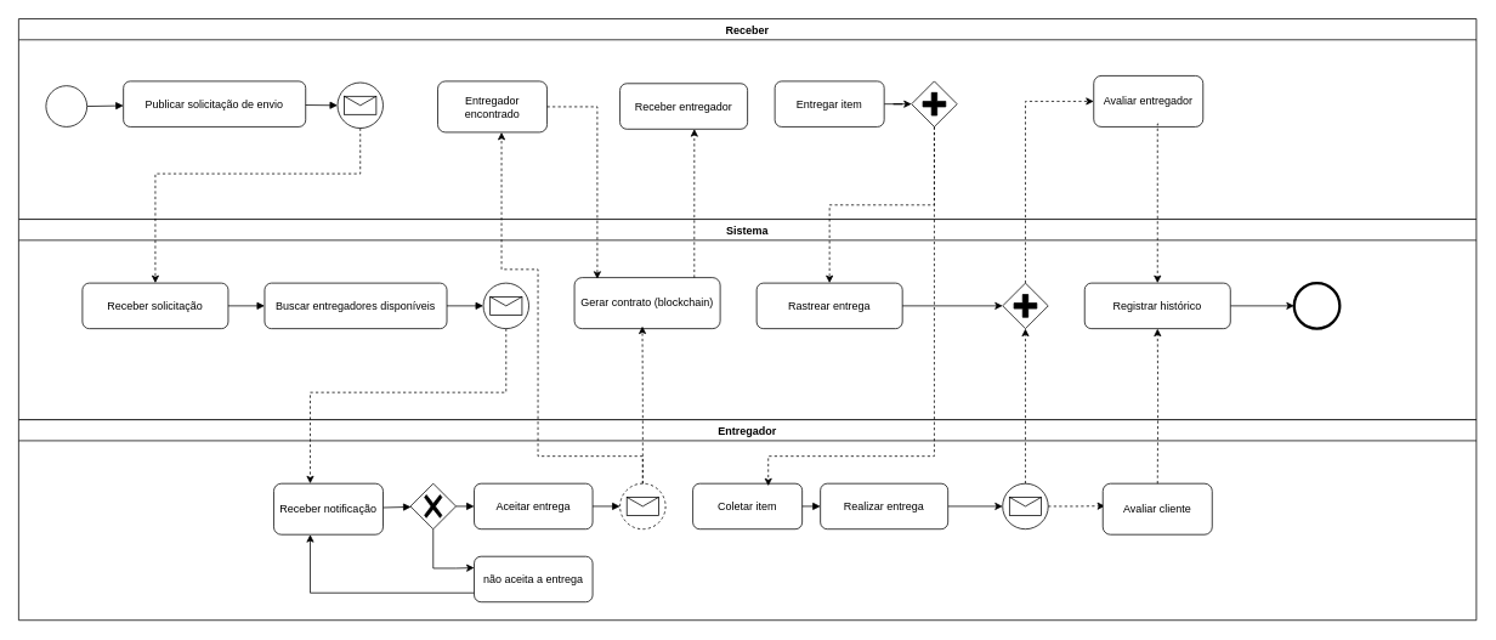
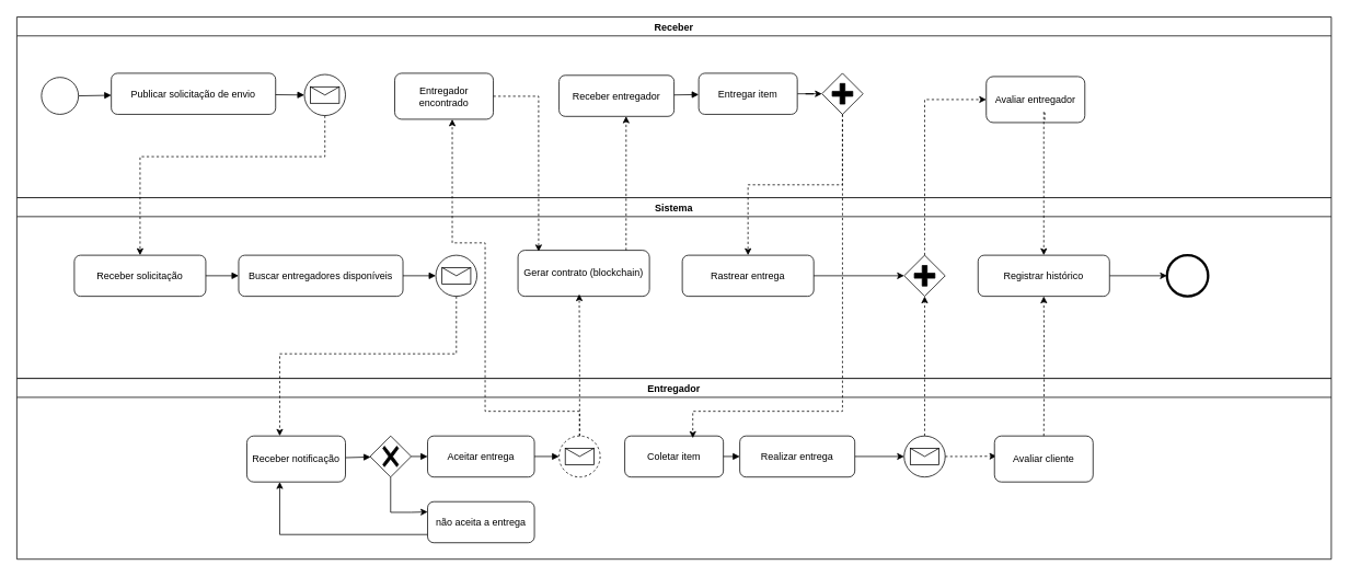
  <mxCell id="0" />
  <mxCell id="1" parent="0" />
  <mxCell id="2" value="Receber" style="swimlane" vertex="1" parent="1"><mxGeometry x="20" y="20" width="1600" height="220" as="geometry" /></mxCell>
  <mxCell id="3" value="Publicar solicitação de envio" style="rounded=1;" vertex="1" parent="2"><mxGeometry x="115" y="68.5" width="200" height="50" as="geometry" /></mxCell>
  <mxCell id="4" value="Receber entregador" style="rounded=1;" vertex="1" parent="2"><mxGeometry x="660" y="71" width="140" height="50" as="geometry" /></mxCell>
  <mxCell id="5" style="edgeStyle=orthogonalEdgeStyle;rounded=0;orthogonalLoop=1;jettySize=auto;html=1;fontFamily=Helvetica;fontSize=12;fontColor=default;" edge="1" parent="2" source="6" target="14"><mxGeometry relative="1" as="geometry" /></mxCell>
  <mxCell id="6" value="Entregar item" style="rounded=1;" vertex="1" parent="2"><mxGeometry x="830" y="68.5" width="120" height="50" as="geometry" /></mxCell>
  <mxCell id="7" style="endArrow=block;exitX=1;exitY=0.5;exitDx=0;exitDy=0;" edge="1" parent="2" source="10" target="3"><mxGeometry relative="1" as="geometry"><mxPoint x="80" y="95" as="sourcePoint" /></mxGeometry></mxCell>
  <mxCell id="8" style="endArrow=block;entryX=0;entryY=0.5;entryDx=0;entryDy=0;entryPerimeter=0;" edge="1" parent="2" source="3" target="11"><mxGeometry relative="1" as="geometry"><mxPoint x="460" y="92.528" as="targetPoint" /></mxGeometry></mxCell>
+ <mxCell id="9" style="endArrow=block;" edge="1" parent="2" source="4" target="6"><mxGeometry relative="1" as="geometry" /></mxCell>
  <mxCell id="10" value="" style="ellipse;whiteSpace=wrap;html=1;rounded=1;" vertex="1" parent="2"><mxGeometry x="30" y="73.5" width="45" height="45" as="geometry" /></mxCell>
  <mxCell id="11" value="" style="points=[[0.145,0.145,0],[0.5,0,0],[0.855,0.145,0],[1,0.5,0],[0.855,0.855,0],[0.5,1,0],[0.145,0.855,0],[0,0.5,0]];shape=mxgraph.bpmn.event;html=1;verticalLabelPosition=bottom;labelBackgroundColor=#ffffff;verticalAlign=top;align=center;perimeter=ellipsePerimeter;outlineConnect=0;aspect=fixed;outline=standard;symbol=message;" vertex="1" parent="2"><mxGeometry x="350" y="70" width="50" height="50" as="geometry" /></mxCell>
  <mxCell id="12" value="Entregador encontrado" style="points=[[0.25,0,0],[0.5,0,0],[0.75,0,0],[1,0.25,0],[1,0.5,0],[1,0.75,0],[0.75,1,0],[0.5,1,0],[0.25,1,0],[0,0.75,0],[0,0.5,0],[0,0.25,0]];shape=mxgraph.bpmn.task2;whiteSpace=wrap;rectStyle=rounded;size=10;html=1;container=1;expand=0;collapsible=0;taskMarker=send;rounded=1;strokeColor=default;align=center;verticalAlign=middle;fontFamily=Helvetica;fontSize=12;fontColor=default;fillColor=default;" vertex="1" parent="2"><mxGeometry x="460" y="68.5" width="120" height="56" as="geometry" /></mxCell>
- <mxCell id="13" value="Avaliar entregador" style="points=[[0.25,0,0],[0.5,0,0],[0.75,0,0],[1,0.25,0],[1,0.5,0],[1,0.75,0],[0.75,1,0],[0.5,1,0],[0.25,1,0],[0,0.75,0],[0,0.5,0],[0,0.25,0]];shape=mxgraph.bpmn.task2;whiteSpace=wrap;rectStyle=rounded;size=10;html=1;container=1;expand=0;collapsible=0;taskMarker=send;rounded=1;strokeColor=default;align=center;verticalAlign=middle;fontFamily=Helvetica;fontSize=12;fontColor=default;fillColor=default;" vertex="1" parent="2"><mxGeometry x="1180" y="62.5" width="120" height="56" as="geometry" /></mxCell>
+ <mxCell id="13" value="Avaliar entregador" style="points=[[0.25,0,0],[0.5,0,0],[0.75,0,0],[1,0.25,0],[1,0.5,0],[1,0.75,0],[0.75,1,0],[0.5,1,0],[0.25,1,0],[0,0.75,0],[0,0.5,0],[0,0.25,0]];shape=mxgraph.bpmn.task2;whiteSpace=wrap;rectStyle=rounded;size=10;html=1;container=1;expand=0;collapsible=0;taskMarker=send;rounded=1;strokeColor=default;align=center;verticalAlign=middle;fontFamily=Helvetica;fontSize=12;fontColor=default;fillColor=default;" vertex="1" parent="2"><mxGeometry x="1180" y="72.5" width="120" height="56" as="geometry" /></mxCell>
  <mxCell id="14" value="" style="points=[[0.25,0.25,0],[0.5,0,0],[0.75,0.25,0],[1,0.5,0],[0.75,0.75,0],[0.5,1,0],[0.25,0.75,0],[0,0.5,0]];shape=mxgraph.bpmn.gateway2;html=1;verticalLabelPosition=bottom;labelBackgroundColor=#ffffff;verticalAlign=top;align=center;perimeter=rhombusPerimeter;outlineConnect=0;outline=none;symbol=none;gwType=parallel;rounded=1;strokeColor=default;fontFamily=Helvetica;fontSize=12;fontColor=default;fillColor=default;" vertex="1" parent="2"><mxGeometry x="980" y="68.5" width="50" height="50" as="geometry" /></mxCell>
  <mxCell id="15" value="Sistema" style="swimlane" vertex="1" parent="1"><mxGeometry x="20" y="240" width="1600" height="220" as="geometry" /></mxCell>
  <mxCell id="16" value="Receber solicitação" style="rounded=1;" vertex="1" parent="15"><mxGeometry x="70" y="70" width="160" height="50" as="geometry" /></mxCell>
  <mxCell id="17" value="Buscar entregadores disponíveis" style="rounded=1;" vertex="1" parent="15"><mxGeometry x="270" y="70" width="200" height="50" as="geometry" /></mxCell>
  <mxCell id="18" value="Rastrear entrega" style="rounded=1;" vertex="1" parent="15"><mxGeometry x="810" y="70" width="160" height="50" as="geometry" /></mxCell>
  <mxCell id="19" value="" style="edgeStyle=orthogonalEdgeStyle;rounded=0;orthogonalLoop=1;jettySize=auto;html=1;fontFamily=Helvetica;fontSize=12;fontColor=default;" edge="1" parent="15" source="20" target="24"><mxGeometry relative="1" as="geometry"><mxPoint x="1400" y="95" as="targetPoint" /></mxGeometry></mxCell>
  <mxCell id="20" value="Registrar histórico" style="rounded=1;" vertex="1" parent="15"><mxGeometry x="1170" y="70" width="160" height="50" as="geometry" /></mxCell>
  <mxCell id="21" style="endArrow=block;" edge="1" parent="15" source="16" target="17"><mxGeometry relative="1" as="geometry" /></mxCell>
  <mxCell id="22" value="" style="endArrow=block;" edge="1" parent="15" source="17" target="23"><mxGeometry relative="1" as="geometry"><mxPoint x="780" y="345" as="sourcePoint" /><mxPoint x="880" y="345" as="targetPoint" /></mxGeometry></mxCell>
  <mxCell id="23" value="" style="points=[[0.145,0.145,0],[0.5,0,0],[0.855,0.145,0],[1,0.5,0],[0.855,0.855,0],[0.5,1,0],[0.145,0.855,0],[0,0.5,0]];shape=mxgraph.bpmn.event;html=1;verticalLabelPosition=bottom;labelBackgroundColor=#ffffff;verticalAlign=top;align=center;perimeter=ellipsePerimeter;outlineConnect=0;aspect=fixed;outline=standard;symbol=message;" vertex="1" parent="15"><mxGeometry x="510" y="70" width="50" height="50" as="geometry" /></mxCell>
  <mxCell id="24" value="" style="points=[[0.145,0.145,0],[0.5,0,0],[0.855,0.145,0],[1,0.5,0],[0.855,0.855,0],[0.5,1,0],[0.145,0.855,0],[0,0.5,0]];shape=mxgraph.bpmn.event;html=1;verticalLabelPosition=bottom;labelBackgroundColor=#ffffff;verticalAlign=top;align=center;perimeter=ellipsePerimeter;outlineConnect=0;aspect=fixed;outline=end;symbol=terminate2;rounded=1;strokeColor=default;fontFamily=Helvetica;fontSize=12;fontColor=default;fillColor=default;" vertex="1" parent="15"><mxGeometry x="1400" y="70" width="50" height="50" as="geometry" /></mxCell>
  <mxCell id="25" value="&lt;span style=&quot;text-wrap-mode: nowrap;&quot;&gt;Gerar contrato (blockchain)&lt;/span&gt;" style="points=[[0.25,0,0],[0.5,0,0],[0.75,0,0],[1,0.25,0],[1,0.5,0],[1,0.75,0],[0.75,1,0],[0.5,1,0],[0.25,1,0],[0,0.75,0],[0,0.5,0],[0,0.25,0]];shape=mxgraph.bpmn.task2;whiteSpace=wrap;rectStyle=rounded;size=10;html=1;container=1;expand=0;collapsible=0;taskMarker=send;rounded=1;strokeColor=default;align=center;verticalAlign=middle;fontFamily=Helvetica;fontSize=12;fontColor=default;fillColor=default;" vertex="1" parent="15"><mxGeometry x="610" y="64" width="160" height="56" as="geometry" /></mxCell>
  <mxCell id="26" value="" style="points=[[0.25,0.25,0],[0.5,0,0],[0.75,0.25,0],[1,0.5,0],[0.75,0.75,0],[0.5,1,0],[0.25,0.75,0],[0,0.5,0]];shape=mxgraph.bpmn.gateway2;html=1;verticalLabelPosition=bottom;labelBackgroundColor=#ffffff;verticalAlign=top;align=center;perimeter=rhombusPerimeter;outlineConnect=0;outline=none;symbol=none;gwType=parallel;rounded=1;strokeColor=default;fontFamily=Helvetica;fontSize=12;fontColor=default;fillColor=default;" vertex="1" parent="15"><mxGeometry x="1080" y="70" width="50" height="50" as="geometry" /></mxCell>
  <mxCell id="27" style="edgeStyle=orthogonalEdgeStyle;rounded=0;orthogonalLoop=1;jettySize=auto;html=1;entryX=0;entryY=0.5;entryDx=0;entryDy=0;entryPerimeter=0;fontFamily=Helvetica;fontSize=12;fontColor=default;" edge="1" parent="15" source="18" target="26"><mxGeometry relative="1" as="geometry" /></mxCell>
  <mxCell id="28" value="Entregador" style="swimlane" vertex="1" parent="1"><mxGeometry x="20" y="460" width="1600" height="220" as="geometry" /></mxCell>
  <mxCell id="29" style="edgeStyle=orthogonalEdgeStyle;rounded=0;orthogonalLoop=1;jettySize=auto;html=1;entryX=0;entryY=0.25;entryDx=0;entryDy=0;" edge="1" parent="28" source="41" target="39"><mxGeometry relative="1" as="geometry"><mxPoint x="460" y="120" as="sourcePoint" /><mxPoint x="480" y="150" as="targetPoint" /><Array as="points"><mxPoint x="455" y="163" /><mxPoint x="480" y="163" /></Array></mxGeometry></mxCell>
  <mxCell id="30" value="Aceitar entrega" style="rounded=1;" vertex="1" parent="28"><mxGeometry x="500" y="70" width="130" height="50" as="geometry" /></mxCell>
  <mxCell id="31" value="Coletar item" style="rounded=1;" vertex="1" parent="28"><mxGeometry x="740" y="70" width="120" height="50" as="geometry" /></mxCell>
  <mxCell id="32" style="edgeStyle=orthogonalEdgeStyle;rounded=0;orthogonalLoop=1;jettySize=auto;html=1;fontFamily=Helvetica;fontSize=12;fontColor=default;entryX=0;entryY=0.5;entryDx=0;entryDy=0;entryPerimeter=0;" edge="1" parent="28" source="33" target="43"><mxGeometry relative="1" as="geometry"><mxPoint x="1180" y="95" as="targetPoint" /></mxGeometry></mxCell>
  <mxCell id="33" value="Realizar entrega" style="rounded=1;" vertex="1" parent="28"><mxGeometry x="880" y="70" width="140" height="50" as="geometry" /></mxCell>
  <mxCell id="34" style="endArrow=block;" edge="1" parent="28" source="45" target="41"><mxGeometry relative="1" as="geometry"><mxPoint x="400" y="95" as="sourcePoint" /><mxPoint x="440.69" y="99.31" as="targetPoint" /></mxGeometry></mxCell>
  <mxCell id="35" style="endArrow=block;" edge="1" parent="28" source="41" target="30"><mxGeometry relative="1" as="geometry"><mxPoint x="479.091" y="99.091" as="sourcePoint" /></mxGeometry></mxCell>
  <mxCell id="36" style="endArrow=block;" edge="1" parent="28" source="30" target="40"><mxGeometry relative="1" as="geometry" /></mxCell>
  <mxCell id="37" style="endArrow=block;" edge="1" parent="28" source="31" target="33"><mxGeometry relative="1" as="geometry" /></mxCell>
  <mxCell id="38" style="edgeStyle=orthogonalEdgeStyle;rounded=0;orthogonalLoop=1;jettySize=auto;html=1;" edge="1" parent="28" source="39" target="45"><mxGeometry relative="1" as="geometry"><mxPoint x="320" y="120" as="targetPoint" /><Array as="points"><mxPoint x="320" y="190" /></Array></mxGeometry></mxCell>
  <mxCell id="39" value="não aceita a entrega" style="rounded=1;" vertex="1" parent="28"><mxGeometry x="500" y="150" width="130" height="50" as="geometry" /></mxCell>
  <mxCell id="40" value="" style="points=[[0.145,0.145,0],[0.5,0,0],[0.855,0.145,0],[1,0.5,0],[0.855,0.855,0],[0.5,1,0],[0.145,0.855,0],[0,0.5,0]];shape=mxgraph.bpmn.event;html=1;verticalLabelPosition=bottom;labelBackgroundColor=#ffffff;verticalAlign=top;align=center;perimeter=ellipsePerimeter;outlineConnect=0;aspect=fixed;outline=eventNonint;symbol=message;" vertex="1" parent="28"><mxGeometry x="660" y="70" width="50" height="50" as="geometry" /></mxCell>
  <mxCell id="41" value="" style="points=[[0.25,0.25,0],[0.5,0,0],[0.75,0.25,0],[1,0.5,0],[0.75,0.75,0],[0.5,1,0],[0.25,0.75,0],[0,0.5,0]];shape=mxgraph.bpmn.gateway2;html=1;verticalLabelPosition=bottom;labelBackgroundColor=#ffffff;verticalAlign=top;align=center;perimeter=rhombusPerimeter;outlineConnect=0;outline=none;symbol=none;gwType=exclusive;rounded=1;strokeColor=default;fontFamily=Helvetica;fontSize=12;fontColor=default;fillColor=default;" vertex="1" parent="28"><mxGeometry x="430" y="70" width="50" height="50" as="geometry" /></mxCell>
  <mxCell id="42" style="edgeStyle=orthogonalEdgeStyle;rounded=0;orthogonalLoop=1;jettySize=auto;html=1;fontFamily=Helvetica;fontSize=12;fontColor=default;entryX=0.02;entryY=0.439;entryDx=0;entryDy=0;entryPerimeter=0;dashed=1;" edge="1" parent="28" source="43" target="44"><mxGeometry relative="1" as="geometry" /></mxCell>
  <mxCell id="43" value="" style="points=[[0.145,0.145,0],[0.5,0,0],[0.855,0.145,0],[1,0.5,0],[0.855,0.855,0],[0.5,1,0],[0.145,0.855,0],[0,0.5,0]];shape=mxgraph.bpmn.event;html=1;verticalLabelPosition=bottom;labelBackgroundColor=#ffffff;verticalAlign=top;align=center;perimeter=ellipsePerimeter;outlineConnect=0;aspect=fixed;outline=standard;symbol=message;" vertex="1" parent="28"><mxGeometry x="1080" y="70" width="50" height="50" as="geometry" /></mxCell>
  <mxCell id="44" value="Avaliar cliente" style="points=[[0.25,0,0],[0.5,0,0],[0.75,0,0],[1,0.25,0],[1,0.5,0],[1,0.75,0],[0.75,1,0],[0.5,1,0],[0.25,1,0],[0,0.75,0],[0,0.5,0],[0,0.25,0]];shape=mxgraph.bpmn.task2;whiteSpace=wrap;rectStyle=rounded;size=10;html=1;container=1;expand=0;collapsible=0;taskMarker=send;rounded=1;strokeColor=default;align=center;verticalAlign=middle;fontFamily=Helvetica;fontSize=12;fontColor=default;fillColor=default;" vertex="1" parent="28"><mxGeometry x="1190" y="70" width="120" height="56" as="geometry" /></mxCell>
  <mxCell id="45" value="Receber notificação" style="points=[[0.25,0,0],[0.5,0,0],[0.75,0,0],[1,0.25,0],[1,0.5,0],[1,0.75,0],[0.75,1,0],[0.5,1,0],[0.25,1,0],[0,0.75,0],[0,0.5,0],[0,0.25,0]];shape=mxgraph.bpmn.task2;whiteSpace=wrap;rectStyle=rounded;size=10;html=1;container=1;expand=0;collapsible=0;taskMarker=send;rounded=1;strokeColor=default;align=center;verticalAlign=middle;fontFamily=Helvetica;fontSize=12;fontColor=default;fillColor=default;" vertex="1" parent="28"><mxGeometry x="280" y="70" width="120" height="56" as="geometry" /></mxCell>
  <mxCell id="46" style="edgeStyle=orthogonalEdgeStyle;rounded=0;orthogonalLoop=1;jettySize=auto;html=1;entryX=0.5;entryY=0;entryDx=0;entryDy=0;dashed=1;" edge="1" parent="1" source="11" target="16"><mxGeometry relative="1" as="geometry"><Array as="points"><mxPoint x="395" y="190" /><mxPoint x="170" y="190" /></Array></mxGeometry></mxCell>
  <mxCell id="47" style="edgeStyle=orthogonalEdgeStyle;rounded=0;orthogonalLoop=1;jettySize=auto;html=1;dashed=1;" edge="1" parent="1" source="23" target="45"><mxGeometry relative="1" as="geometry"><mxPoint x="340" y="530" as="targetPoint" /><Array as="points"><mxPoint x="555" y="430" /><mxPoint x="340" y="430" /></Array></mxGeometry></mxCell>
  <mxCell id="48" style="edgeStyle=orthogonalEdgeStyle;rounded=0;orthogonalLoop=1;jettySize=auto;html=1;exitX=0.5;exitY=0;exitDx=0;exitDy=0;exitPerimeter=0;dashed=1;" edge="1" parent="1" source="40" target="12"><mxGeometry relative="1" as="geometry"><mxPoint x="550" y="137.25" as="targetPoint" /><mxPoint x="750" y="495" as="sourcePoint" /><Array as="points"><mxPoint x="705" y="500" /><mxPoint x="590" y="500" /><mxPoint x="590" y="295" /><mxPoint x="550" y="295" /></Array></mxGeometry></mxCell>
  <mxCell id="49" style="edgeStyle=orthogonalEdgeStyle;rounded=0;orthogonalLoop=1;jettySize=auto;html=1;entryX=0.583;entryY=0.996;entryDx=0;entryDy=0;entryPerimeter=0;fontFamily=Helvetica;fontSize=12;fontColor=default;dashed=1;" edge="1" parent="1" source="25" target="4"><mxGeometry relative="1" as="geometry"><mxPoint x="762" y="310" as="sourcePoint" /><Array as="points"><mxPoint x="762" y="222" /></Array></mxGeometry></mxCell>
  <mxCell id="50" style="edgeStyle=orthogonalEdgeStyle;rounded=0;orthogonalLoop=1;jettySize=auto;html=1;entryX=0.69;entryY=0.054;entryDx=0;entryDy=0;fontFamily=Helvetica;fontSize=12;fontColor=default;entryPerimeter=0;dashed=1;exitX=0.5;exitY=1;exitDx=0;exitDy=0;exitPerimeter=0;" edge="1" parent="1" source="14" target="31"><mxGeometry relative="1" as="geometry"><Array as="points"><mxPoint x="1025" y="500" /><mxPoint x="843" y="500" /></Array></mxGeometry></mxCell>
  <mxCell id="51" style="edgeStyle=orthogonalEdgeStyle;rounded=0;orthogonalLoop=1;jettySize=auto;html=1;fontFamily=Helvetica;fontSize=12;fontColor=default;dashed=1;exitX=0.5;exitY=1;exitDx=0;exitDy=0;exitPerimeter=0;" edge="1" parent="1" source="14" target="18"><mxGeometry relative="1" as="geometry" /></mxCell>
  <mxCell id="52" style="edgeStyle=orthogonalEdgeStyle;rounded=0;orthogonalLoop=1;jettySize=auto;html=1;entryX=0.5;entryY=1;entryDx=0;entryDy=0;fontFamily=Helvetica;fontSize=12;fontColor=default;dashed=1;" edge="1" parent="1" target="20"><mxGeometry relative="1" as="geometry"><mxPoint x="1270" y="530" as="sourcePoint" /></mxGeometry></mxCell>
  <mxCell id="53" style="edgeStyle=orthogonalEdgeStyle;rounded=0;orthogonalLoop=1;jettySize=auto;html=1;fontFamily=Helvetica;fontSize=12;fontColor=default;dashed=1;exitX=0.593;exitY=0.943;exitDx=0;exitDy=0;exitPerimeter=0;entryX=0.5;entryY=0;entryDx=0;entryDy=0;" edge="1" parent="1" source="13" target="20"><mxGeometry relative="1" as="geometry"><mxPoint x="1260" y="138.5" as="sourcePoint" /><mxPoint x="1260" y="314" as="targetPoint" /><Array as="points"><mxPoint x="1270" y="135" /></Array></mxGeometry></mxCell>
  <mxCell id="54" style="edgeStyle=orthogonalEdgeStyle;rounded=0;orthogonalLoop=1;jettySize=auto;html=1;entryX=0;entryY=0.5;entryDx=0;entryDy=0;fontFamily=Helvetica;fontSize=12;fontColor=default;exitX=0.5;exitY=0;exitDx=0;exitDy=0;exitPerimeter=0;dashed=1;entryPerimeter=0;" edge="1" parent="1" source="26" target="13"><mxGeometry relative="1" as="geometry"><mxPoint x="1190" y="113.5" as="targetPoint" /></mxGeometry></mxCell>
  <mxCell id="55" style="edgeStyle=orthogonalEdgeStyle;rounded=0;orthogonalLoop=1;jettySize=auto;html=1;fontFamily=Helvetica;fontSize=12;fontColor=default;dashed=1;entryX=0.466;entryY=0.952;entryDx=0;entryDy=0;entryPerimeter=0;" edge="1" parent="1" source="40" target="25"><mxGeometry relative="1" as="geometry"><mxPoint x="704.5" y="358.5" as="targetPoint" /></mxGeometry></mxCell>
  <mxCell id="56" style="edgeStyle=orthogonalEdgeStyle;rounded=0;orthogonalLoop=1;jettySize=auto;html=1;entryX=0.157;entryY=0.027;entryDx=0;entryDy=0;entryPerimeter=0;fontFamily=Helvetica;fontSize=12;fontColor=default;dashed=1;" edge="1" parent="1" source="12" target="25"><mxGeometry relative="1" as="geometry" /></mxCell>
  <mxCell id="57" value="" style="edgeStyle=orthogonalEdgeStyle;rounded=0;orthogonalLoop=1;jettySize=auto;html=1;fontFamily=Helvetica;fontSize=12;fontColor=default;exitX=0.5;exitY=0;exitDx=0;exitDy=0;exitPerimeter=0;dashed=1;" edge="1" parent="1" source="43" target="26"><mxGeometry relative="1" as="geometry"><mxPoint x="1125" y="530" as="sourcePoint" /><mxPoint x="1200" y="111" as="targetPoint" /></mxGeometry></mxCell>
